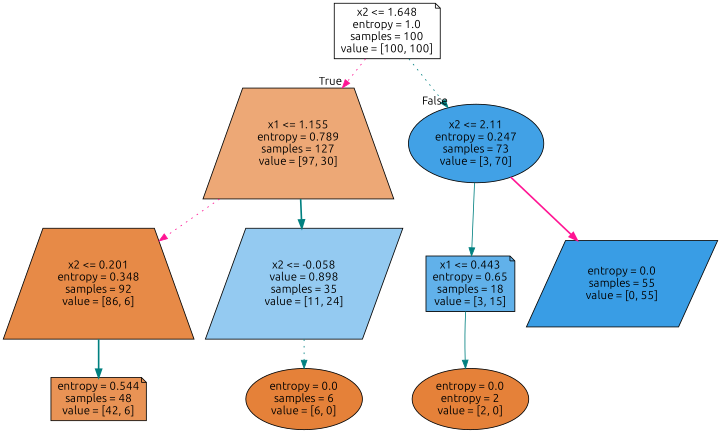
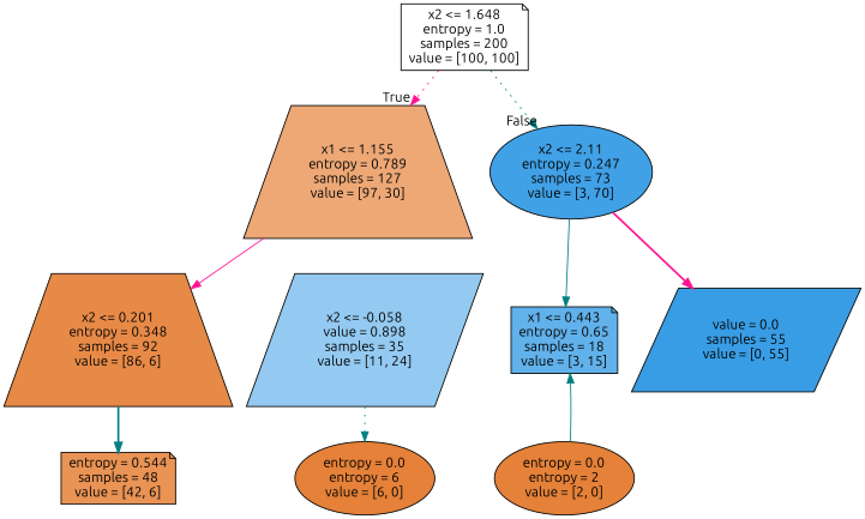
  digraph {
    fontname=Ubuntu
    node [color=black fillcolor="#e58139" fontname=Ubuntu shape=note style=filled]
    edge [color=teal fontname=Ubuntu style=dotted]
-   n1 [fillcolor="#ffffff" label="x2 <= 1.648\nentropy = 1.0\nsamples = 100\nvalue = [100, 100]"]
+   n1 [fillcolor="#ffffff" label="x2 <= 1.648\nentropy = 1.0\nsamples = 200\nvalue = [100, 100]"]
    n2 [fillcolor="#eda876" label="x1 <= 1.155\nentropy = 0.789\nsamples = 127\nvalue = [97, 30]" shape=trapezium]
    n3 [fillcolor="#41a1e6" label="x2 <= 2.11\nentropy = 0.247\nsamples = 73\nvalue = [3, 70]" shape=ellipse]
    n4 [fillcolor="#e78a47" label="x2 <= 0.201\nentropy = 0.348\nsamples = 92\nvalue = [86, 6]" shape=trapezium]
    n5 [fillcolor="#94caf1" label="x2 <= -0.058\nvalue = 0.898\nsamples = 35\nvalue = [11, 24]" shape=parallelogram]
    n6 [fillcolor="#61b1ea" label="x1 <= 0.443\nentropy = 0.65\nsamples = 18\nvalue = [3, 15]"]
-   n7 [fillcolor="#399de5" label="entropy = 0.0\nsamples = 55\nvalue = [0, 55]" shape=parallelogram]
+   n7 [fillcolor="#399de5" label="value = 0.0\nsamples = 55\nvalue = [0, 55]" shape=parallelogram]
    n8 [fillcolor="#e99355" label="entropy = 0.544\nsamples = 48\nvalue = [42, 6]"]
-   n9 [label="entropy = 0.0\nsamples = 6\nvalue = [6, 0]" shape=ellipse]
+   n9 [label="entropy = 0.0\nentropy = 6\nvalue = [6, 0]" shape=ellipse]
    n10 [label="entropy = 0.0\nentropy = 2\nvalue = [2, 0]" shape=ellipse]
    n1 -> n2 [color=deeppink headlabel=True labelangle=45 labeldistance=2.5]
    n1 -> n3 [headlabel=False labelangle=-45 labeldistance=2.5]
-   n2 -> n4 [color=deeppink]
-   n2 -> n5 [style=bold]
+   n2 -> n4 [color=deeppink style=solid]
    n3 -> n6 [style=solid]
    n3 -> n7 [color=deeppink style=bold]
    n4 -> n8 [style=bold]
    n5 -> n9
-   n6 -> n10 [style=solid]
+   n10 -> n6 [style=solid]
  }
